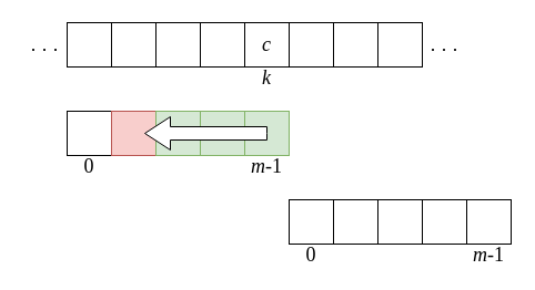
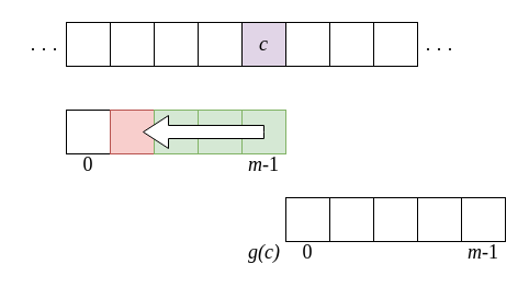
  <mxCell id="0" />
  <mxCell id="1" parent="0" />
  <mxCell id="2" value="" style="whiteSpace=wrap;html=1;aspect=fixed;" parent="1" vertex="1"><mxGeometry x="60" y="20" width="40" height="40" as="geometry" /></mxCell>
  <mxCell id="3" value="" style="whiteSpace=wrap;html=1;aspect=fixed;" parent="1" vertex="1"><mxGeometry x="100" y="20" width="40" height="40" as="geometry" /></mxCell>
  <mxCell id="4" value="" style="whiteSpace=wrap;html=1;aspect=fixed;" parent="1" vertex="1"><mxGeometry x="140" y="20" width="40" height="40" as="geometry" /></mxCell>
  <mxCell id="5" value="" style="whiteSpace=wrap;html=1;aspect=fixed;" parent="1" vertex="1"><mxGeometry x="180" y="20" width="40" height="40" as="geometry" /></mxCell>
- <mxCell id="6" value="&lt;font face=&quot;cm&quot; style=&quot;font-size: 18px&quot;&gt;&lt;i&gt;c&lt;/i&gt;&lt;/font&gt;" style="whiteSpace=wrap;html=1;aspect=fixed;" parent="1" vertex="1"><mxGeometry x="220" y="20" width="40" height="40" as="geometry" /></mxCell>
+ <mxCell id="6" value="&lt;font face=&quot;cm&quot; style=&quot;font-size: 18px&quot;&gt;&lt;i&gt;c&lt;/i&gt;&lt;/font&gt;" style="whiteSpace=wrap;html=1;aspect=fixed;fillColor=#e1d5e7;" parent="1" vertex="1"><mxGeometry x="220" y="20" width="40" height="40" as="geometry" /></mxCell>
  <mxCell id="7" value="" style="whiteSpace=wrap;html=1;aspect=fixed;" parent="1" vertex="1"><mxGeometry x="260" y="20" width="40" height="40" as="geometry" /></mxCell>
  <mxCell id="8" value="" style="whiteSpace=wrap;html=1;aspect=fixed;" parent="1" vertex="1"><mxGeometry x="300" y="20" width="40" height="40" as="geometry" /></mxCell>
  <mxCell id="9" value="" style="whiteSpace=wrap;html=1;aspect=fixed;" parent="1" vertex="1"><mxGeometry x="60" y="100" width="40" height="40" as="geometry" /></mxCell>
  <mxCell id="10" value="" style="whiteSpace=wrap;html=1;aspect=fixed;fillColor=#f8cecc;strokeColor=#b85450;" parent="1" vertex="1"><mxGeometry x="100" y="100" width="40" height="40" as="geometry" /></mxCell>
  <mxCell id="11" value="" style="whiteSpace=wrap;html=1;aspect=fixed;fillColor=#d5e8d4;strokeColor=#82b366;" parent="1" vertex="1"><mxGeometry x="140" y="100" width="40" height="40" as="geometry" /></mxCell>
  <mxCell id="12" value="" style="whiteSpace=wrap;html=1;aspect=fixed;fillColor=#d5e8d4;strokeColor=#82b366;" parent="1" vertex="1"><mxGeometry x="180" y="100" width="40" height="40" as="geometry" /></mxCell>
  <mxCell id="13" value="" style="whiteSpace=wrap;html=1;aspect=fixed;fillColor=#d5e8d4;strokeColor=#82b366;" parent="1" vertex="1"><mxGeometry x="220" y="100" width="40" height="40" as="geometry" /></mxCell>
  <mxCell id="14" value="" style="whiteSpace=wrap;html=1;aspect=fixed;" parent="1" vertex="1"><mxGeometry x="260" y="180" width="40" height="40" as="geometry" /></mxCell>
  <mxCell id="15" value="" style="whiteSpace=wrap;html=1;aspect=fixed;" parent="1" vertex="1"><mxGeometry x="300" y="180" width="40" height="40" as="geometry" /></mxCell>
  <mxCell id="16" value="" style="whiteSpace=wrap;html=1;aspect=fixed;" parent="1" vertex="1"><mxGeometry x="340" y="180" width="40" height="40" as="geometry" /></mxCell>
  <mxCell id="17" value="" style="whiteSpace=wrap;html=1;aspect=fixed;" parent="1" vertex="1"><mxGeometry x="380" y="180" width="40" height="40" as="geometry" /></mxCell>
  <mxCell id="18" value="" style="whiteSpace=wrap;html=1;aspect=fixed;" parent="1" vertex="1"><mxGeometry x="420" y="180" width="40" height="40" as="geometry" /></mxCell>
  <mxCell id="19" value="" style="whiteSpace=wrap;html=1;aspect=fixed;" parent="1" vertex="1"><mxGeometry x="340" y="20" width="40" height="40" as="geometry" /></mxCell>
  <mxCell id="20" value="&lt;font style=&quot;font-size: 18px&quot;&gt;. . .&lt;/font&gt;" style="text;html=1;strokeColor=none;fillColor=none;align=center;verticalAlign=middle;whiteSpace=wrap;rounded=0;" parent="1" vertex="1"><mxGeometry x="380" y="30" width="40" height="20" as="geometry" /></mxCell>
  <mxCell id="21" value="&lt;font face=&quot;cm&quot; style=&quot;font-size: 18px&quot;&gt;0&lt;/font&gt;" style="text;html=1;strokeColor=none;fillColor=none;align=center;verticalAlign=middle;whiteSpace=wrap;rounded=0;" parent="1" vertex="1"><mxGeometry x="60" y="140" width="40" height="20" as="geometry" /></mxCell>
  <mxCell id="22" value="&lt;font face=&quot;cm&quot; style=&quot;font-size: 18px&quot;&gt;&lt;i&gt;m&lt;/i&gt;-1&lt;/font&gt;" style="text;html=1;strokeColor=none;fillColor=none;align=center;verticalAlign=middle;whiteSpace=wrap;rounded=0;" parent="1" vertex="1"><mxGeometry x="220" y="140" width="40" height="20" as="geometry" /></mxCell>
- <mxCell id="23" value="&lt;font face=&quot;cm&quot;&gt;&lt;span style=&quot;font-size: 18px&quot;&gt;&lt;i&gt;k&lt;/i&gt;&lt;/span&gt;&lt;/font&gt;" style="text;html=1;strokeColor=none;fillColor=none;align=center;verticalAlign=middle;whiteSpace=wrap;rounded=0;" parent="1" vertex="1"><mxGeometry x="220" y="60" width="40" height="20" as="geometry" /></mxCell>
+ <mxCell id="24" value="&lt;font style=&quot;font-size: 18px&quot; face=&quot;cm&quot;&gt;&lt;i&gt;g(c)&lt;/i&gt;&lt;/font&gt;" style="text;html=1;align=center;verticalAlign=middle;resizable=0;points=[];;autosize=1;" parent="1" vertex="1"><mxGeometry x="220" y="220" width="40" height="20" as="geometry" /></mxCell>
  <mxCell id="25" value="" style="html=1;shadow=0;dashed=0;align=center;verticalAlign=middle;shape=mxgraph.arrows2.arrow;dy=0.6;dx=23;flipH=1;notch=0;" parent="1" vertex="1"><mxGeometry x="130" y="105" width="110" height="30" as="geometry" /></mxCell>
  <mxCell id="26" value="&lt;font face=&quot;cm&quot; style=&quot;font-size: 18px&quot;&gt;0&lt;/font&gt;" style="text;html=1;strokeColor=none;fillColor=none;align=center;verticalAlign=middle;whiteSpace=wrap;rounded=0;" parent="1" vertex="1"><mxGeometry x="260" y="220" width="40" height="20" as="geometry" /></mxCell>
  <mxCell id="27" value="&lt;font face=&quot;cm&quot; style=&quot;font-size: 18px&quot;&gt;&lt;i&gt;m&lt;/i&gt;-1&lt;/font&gt;" style="text;html=1;strokeColor=none;fillColor=none;align=center;verticalAlign=middle;whiteSpace=wrap;rounded=0;" parent="1" vertex="1"><mxGeometry x="420" y="220" width="40" height="20" as="geometry" /></mxCell>
  <mxCell id="28" value="&lt;font style=&quot;font-size: 18px&quot;&gt;. . .&lt;/font&gt;" style="text;html=1;strokeColor=none;fillColor=none;align=center;verticalAlign=middle;whiteSpace=wrap;rounded=0;" vertex="1" parent="1"><mxGeometry y="30" width="40" height="20" as="geometry" x="20" /></mxCell>
